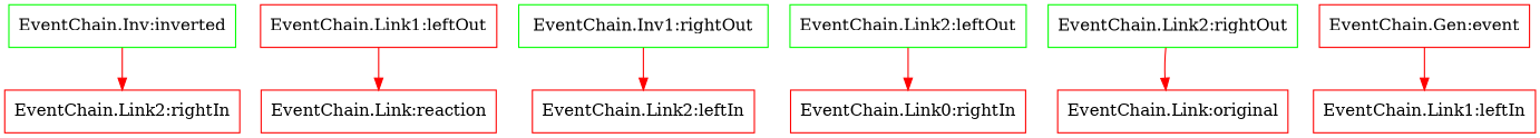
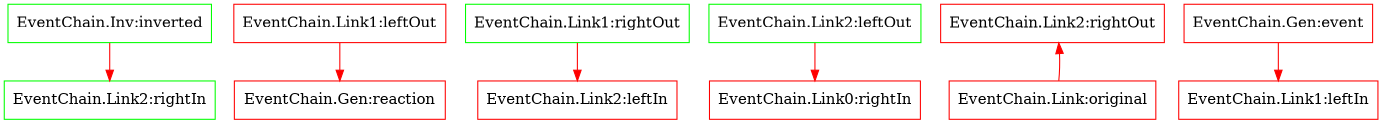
  digraph {
    node [color=red shape=box]
    edge [color=red]
    n1 [color=green label="EventChain.Inv:inverted"]
-   n2 [label="EventChain.Link2:rightIn"]
+   n2 [color=green label="EventChain.Link2:rightIn"]
    n3 [label="EventChain.Link1:leftOut"]
-   n4 [label="EventChain.Link:reaction"]
-   n5 [color=green label="EventChain.Inv1:rightOut"]
+   n4 [label="EventChain.Gen:reaction"]
+   n5 [color=green label="EventChain.Link1:rightOut"]
    n6 [label="EventChain.Link2:leftIn"]
    n7 [color=green label="EventChain.Link2:leftOut"]
    n8 [label="EventChain.Link0:rightIn"]
-   n9 [color=green label="EventChain.Link2:rightOut"]
+   n9 [label="EventChain.Link2:rightOut"]
    n10 [label="EventChain.Link:original"]
    n11 [label="EventChain.Gen:event"]
    n12 [label="EventChain.Link1:leftIn"]
    n1 -> n2
    n3 -> n4
    n5 -> n6
    n7 -> n8
-   n9 -> n10
+   n10 -> n9
    n11 -> n12
  }
